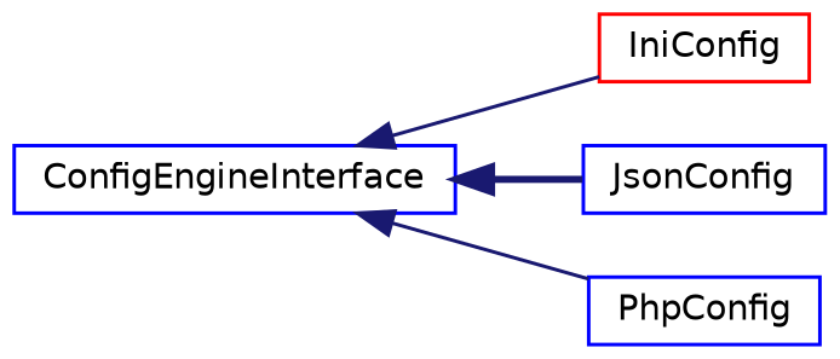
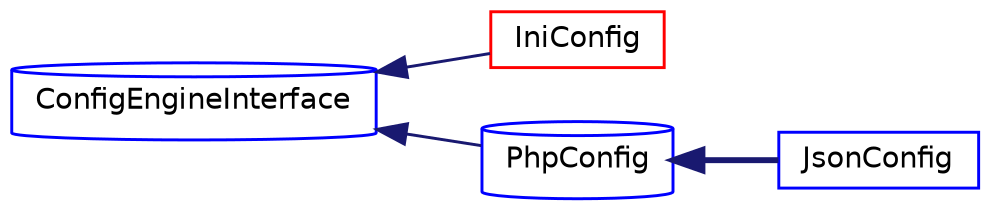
  digraph {
    rankdir=LR
    node [color=blue fillcolor=white fontname=Helvetica fontsize=10 shape=cylinder style=filled]
    edge [color=midnightblue dir=back fontname=Helvetica fontsize=10 labelfontname=Helvetica labelfontsize=10 style=solid]
-   n1 [height=0.2 label=ConfigEngineInterface shape=box width=0.4]
+   n1 [height=0.2 label=ConfigEngineInterface width=0.4]
    n2 [color=red height=0.2 label=IniConfig shape=box width=0.4]
    n3 [height=0.2 label=JsonConfig shape=box width=0.4]
-   n4 [height=0.2 label=PhpConfig shape=box width=0.4]
+   n4 [height=0.2 label=PhpConfig width=0.4]
    n1 -> n2
-   n1 -> n3 [style=bold]
+   n4 -> n3 [style=bold]
    n1 -> n4
  }
